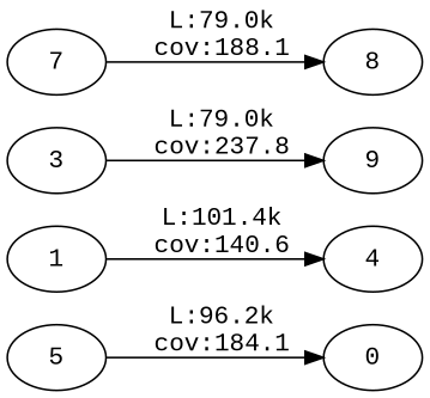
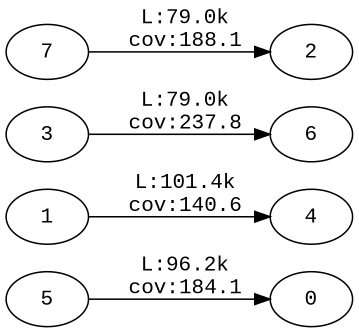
  digraph {
    fontname="Liberation Mono"
    rankdir=LR
    node [fontname="Liberation Mono"]
    edge [fontname="Liberation Mono"]
    5
    0
    1
    4
    3
-   6 [label=9]
+   6
    7
-   2 [label=8]
+   2
    5 -> 0 [label=" L:96.2k\n cov:184.1"]
    1 -> 4 [label=" L:101.4k\n cov:140.6"]
    3 -> 6 [label=" L:79.0k\n cov:237.8"]
    7 -> 2 [label=" L:79.0k\n cov:188.1"]
  }
